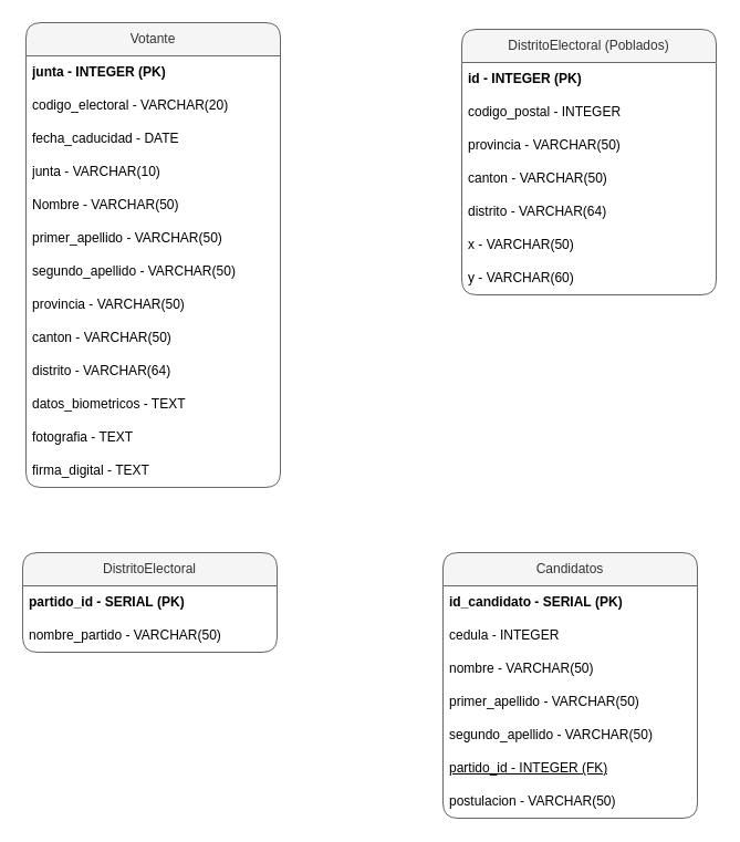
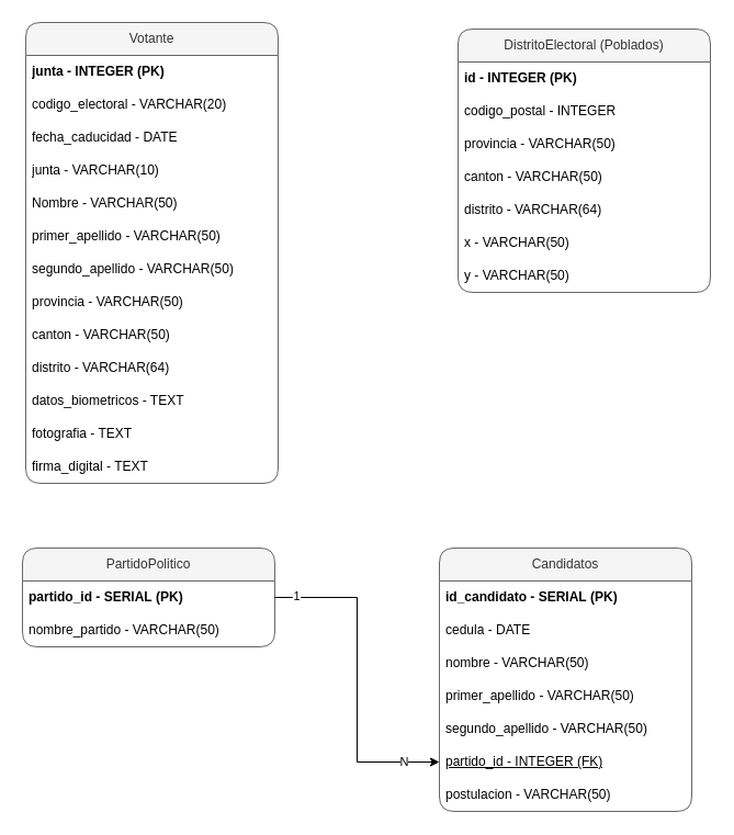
  <mxCell id="0" />
  <mxCell id="1" parent="0" />
  <mxCell id="2" value="Votante" style="swimlane;fontStyle=0;childLayout=stackLayout;horizontal=1;startSize=30;horizontalStack=0;resizeParent=1;resizeParentMax=0;resizeLast=0;collapsible=1;marginBottom=0;whiteSpace=wrap;html=1;fillColor=#f5f5f5;strokeColor=#666666;fontColor=#333333;rounded=1;" parent="1" vertex="1"><mxGeometry x="23" y="20" width="230" height="420" as="geometry" /></mxCell>
  <mxCell id="3" value="&lt;b&gt;junta -&amp;nbsp;&lt;/b&gt;&lt;b&gt;INTEGER&amp;nbsp;&lt;/b&gt;&lt;b&gt;(PK)&lt;/b&gt;" style="text;strokeColor=none;fillColor=none;align=left;verticalAlign=middle;spacingLeft=4;spacingRight=4;overflow=hidden;points=[[0,0.5],[1,0.5]];portConstraint=eastwest;rotatable=0;whiteSpace=wrap;html=1;" parent="2" vertex="1"><mxGeometry y="30" width="230" height="30" as="geometry" /></mxCell>
  <mxCell id="4" value="codigo_electoral - VARCHAR(20)" style="text;strokeColor=none;fillColor=none;align=left;verticalAlign=middle;spacingLeft=4;spacingRight=4;overflow=hidden;points=[[0,0.5],[1,0.5]];portConstraint=eastwest;rotatable=0;whiteSpace=wrap;html=1;" parent="2" vertex="1"><mxGeometry y="60" width="230" height="30" as="geometry" /></mxCell>
  <mxCell id="5" value="fecha_caducidad - DATE" style="text;strokeColor=none;fillColor=none;align=left;verticalAlign=middle;spacingLeft=4;spacingRight=4;overflow=hidden;points=[[0,0.5],[1,0.5]];portConstraint=eastwest;rotatable=0;whiteSpace=wrap;html=1;" parent="2" vertex="1"><mxGeometry y="90" width="230" height="30" as="geometry" /></mxCell>
  <mxCell id="6" value="junta - VARCHAR(10)" style="text;strokeColor=none;fillColor=none;align=left;verticalAlign=middle;spacingLeft=4;spacingRight=4;overflow=hidden;points=[[0,0.5],[1,0.5]];portConstraint=eastwest;rotatable=0;whiteSpace=wrap;html=1;" parent="2" vertex="1"><mxGeometry y="120" width="230" height="30" as="geometry" /></mxCell>
  <mxCell id="7" value="Nombre - VARCHAR(50)" style="text;strokeColor=none;fillColor=none;align=left;verticalAlign=middle;spacingLeft=4;spacingRight=4;overflow=hidden;points=[[0,0.5],[1,0.5]];portConstraint=eastwest;rotatable=0;whiteSpace=wrap;html=1;" parent="2" vertex="1"><mxGeometry y="150" width="230" height="30" as="geometry" /></mxCell>
  <mxCell id="8" value="primer_apellido - VARCHAR(50)" style="text;strokeColor=none;fillColor=none;align=left;verticalAlign=middle;spacingLeft=4;spacingRight=4;overflow=hidden;points=[[0,0.5],[1,0.5]];portConstraint=eastwest;rotatable=0;whiteSpace=wrap;html=1;" parent="2" vertex="1"><mxGeometry y="180" width="230" height="30" as="geometry" /></mxCell>
  <mxCell id="9" value="segundo_apellido - VARCHAR(50)" style="text;strokeColor=none;fillColor=none;align=left;verticalAlign=middle;spacingLeft=4;spacingRight=4;overflow=hidden;points=[[0,0.5],[1,0.5]];portConstraint=eastwest;rotatable=0;whiteSpace=wrap;html=1;" parent="2" vertex="1"><mxGeometry y="210" width="230" height="30" as="geometry" /></mxCell>
  <mxCell id="10" value="provincia - VARCHAR(50)" style="text;strokeColor=none;fillColor=none;align=left;verticalAlign=middle;spacingLeft=4;spacingRight=4;overflow=hidden;points=[[0,0.5],[1,0.5]];portConstraint=eastwest;rotatable=0;whiteSpace=wrap;html=1;" parent="2" vertex="1"><mxGeometry y="240" width="230" height="30" as="geometry" /></mxCell>
  <mxCell id="11" value="canton - VARCHAR(50)" style="text;strokeColor=none;fillColor=none;align=left;verticalAlign=middle;spacingLeft=4;spacingRight=4;overflow=hidden;points=[[0,0.5],[1,0.5]];portConstraint=eastwest;rotatable=0;whiteSpace=wrap;html=1;" parent="2" vertex="1"><mxGeometry y="270" width="230" height="30" as="geometry" /></mxCell>
  <mxCell id="12" value="distrito - VARCHAR(64)" style="text;strokeColor=none;fillColor=none;align=left;verticalAlign=middle;spacingLeft=4;spacingRight=4;overflow=hidden;points=[[0,0.5],[1,0.5]];portConstraint=eastwest;rotatable=0;whiteSpace=wrap;html=1;" parent="2" vertex="1"><mxGeometry y="300" width="230" height="30" as="geometry" /></mxCell>
  <mxCell id="13" value="datos_biometricos - TEXT" style="text;strokeColor=none;fillColor=none;align=left;verticalAlign=middle;spacingLeft=4;spacingRight=4;overflow=hidden;points=[[0,0.5],[1,0.5]];portConstraint=eastwest;rotatable=0;whiteSpace=wrap;html=1;" parent="2" vertex="1"><mxGeometry y="330" width="230" height="30" as="geometry" /></mxCell>
  <mxCell id="14" value="fotografia - TEXT" style="text;strokeColor=none;fillColor=none;align=left;verticalAlign=middle;spacingLeft=4;spacingRight=4;overflow=hidden;points=[[0,0.5],[1,0.5]];portConstraint=eastwest;rotatable=0;whiteSpace=wrap;html=1;" parent="2" vertex="1"><mxGeometry y="360" width="230" height="30" as="geometry" /></mxCell>
  <mxCell id="15" value="firma_digital - TEXT" style="text;strokeColor=none;fillColor=none;align=left;verticalAlign=middle;spacingLeft=4;spacingRight=4;overflow=hidden;points=[[0,0.5],[1,0.5]];portConstraint=eastwest;rotatable=0;whiteSpace=wrap;html=1;" parent="2" vertex="1"><mxGeometry y="390" width="230" height="30" as="geometry" /></mxCell>
  <mxCell id="16" value="DistritoElectoral (Poblados)" style="swimlane;fontStyle=0;childLayout=stackLayout;horizontal=1;startSize=30;horizontalStack=0;resizeParent=1;resizeParentMax=0;resizeLast=0;collapsible=1;marginBottom=0;whiteSpace=wrap;html=1;fillColor=#f5f5f5;fontColor=#333333;strokeColor=#666666;shadow=0;glass=0;rounded=1;" parent="1" vertex="1"><mxGeometry x="417" y="26" width="230" height="240" as="geometry" /></mxCell>
  <mxCell id="17" value="&lt;b&gt;id - INTEGER (PK)&lt;/b&gt;" style="text;strokeColor=none;fillColor=none;align=left;verticalAlign=middle;spacingLeft=4;spacingRight=4;overflow=hidden;points=[[0,0.5],[1,0.5]];portConstraint=eastwest;rotatable=0;whiteSpace=wrap;html=1;" vertex="1" parent="16"><mxGeometry y="30" width="230" height="30" as="geometry" /></mxCell>
  <mxCell id="18" value="codigo_postal - INTEGER" style="text;strokeColor=none;fillColor=none;align=left;verticalAlign=middle;spacingLeft=4;spacingRight=4;overflow=hidden;points=[[0,0.5],[1,0.5]];portConstraint=eastwest;rotatable=0;whiteSpace=wrap;html=1;" parent="16" vertex="1"><mxGeometry y="60" width="230" height="30" as="geometry" /></mxCell>
  <mxCell id="19" value="provincia - VARCHAR(50)" style="text;strokeColor=none;fillColor=none;align=left;verticalAlign=middle;spacingLeft=4;spacingRight=4;overflow=hidden;points=[[0,0.5],[1,0.5]];portConstraint=eastwest;rotatable=0;whiteSpace=wrap;html=1;" parent="16" vertex="1"><mxGeometry y="90" width="230" height="30" as="geometry" /></mxCell>
  <mxCell id="20" value="canton - VARCHAR(50)" style="text;strokeColor=none;fillColor=none;align=left;verticalAlign=middle;spacingLeft=4;spacingRight=4;overflow=hidden;points=[[0,0.5],[1,0.5]];portConstraint=eastwest;rotatable=0;whiteSpace=wrap;html=1;" parent="16" vertex="1"><mxGeometry y="120" width="230" height="30" as="geometry" /></mxCell>
  <mxCell id="21" value="distrito - VARCHAR(64)" style="text;strokeColor=none;fillColor=none;align=left;verticalAlign=middle;spacingLeft=4;spacingRight=4;overflow=hidden;points=[[0,0.5],[1,0.5]];portConstraint=eastwest;rotatable=0;whiteSpace=wrap;html=1;" parent="16" vertex="1"><mxGeometry y="150" width="230" height="30" as="geometry" /></mxCell>
  <mxCell id="22" value="x - VARCHAR(50)" style="text;strokeColor=none;fillColor=none;align=left;verticalAlign=middle;spacingLeft=4;spacingRight=4;overflow=hidden;points=[[0,0.5],[1,0.5]];portConstraint=eastwest;rotatable=0;whiteSpace=wrap;html=1;" parent="16" vertex="1"><mxGeometry y="180" width="230" height="30" as="geometry" /></mxCell>
- <mxCell id="23" value="y - VARCHAR(60)" style="text;strokeColor=none;fillColor=none;align=left;verticalAlign=middle;spacingLeft=4;spacingRight=4;overflow=hidden;points=[[0,0.5],[1,0.5]];portConstraint=eastwest;rotatable=0;whiteSpace=wrap;html=1;" parent="16" vertex="1"><mxGeometry y="210" width="230" height="30" as="geometry" /></mxCell>
+ <mxCell id="23" value="y - VARCHAR(50)" style="text;strokeColor=none;fillColor=none;align=left;verticalAlign=middle;spacingLeft=4;spacingRight=4;overflow=hidden;points=[[0,0.5],[1,0.5]];portConstraint=eastwest;rotatable=0;whiteSpace=wrap;html=1;" parent="16" vertex="1"><mxGeometry y="210" width="230" height="30" as="geometry" /></mxCell>
  <mxCell id="24" value="Candidatos" style="swimlane;fontStyle=0;childLayout=stackLayout;horizontal=1;startSize=30;horizontalStack=0;resizeParent=1;resizeParentMax=0;resizeLast=0;collapsible=1;marginBottom=0;whiteSpace=wrap;html=1;fillColor=#f5f5f5;fontColor=#333333;strokeColor=#666666;shadow=0;glass=0;rounded=1;" parent="1" vertex="1"><mxGeometry x="400" y="499" width="230" height="240" as="geometry" /></mxCell>
  <mxCell id="25" value="&lt;b&gt;id_candidato -&amp;nbsp;&lt;/b&gt;&lt;b&gt;SERIAL&amp;nbsp;&lt;/b&gt;&lt;b&gt;(PK)&lt;/b&gt;" style="text;strokeColor=none;fillColor=none;align=left;verticalAlign=middle;spacingLeft=4;spacingRight=4;overflow=hidden;points=[[0,0.5],[1,0.5]];portConstraint=eastwest;rotatable=0;whiteSpace=wrap;html=1;" parent="24" vertex="1"><mxGeometry y="30" width="230" height="30" as="geometry" /></mxCell>
- <mxCell id="26" value="cedula - INTEGER" style="text;strokeColor=none;fillColor=none;align=left;verticalAlign=middle;spacingLeft=4;spacingRight=4;overflow=hidden;points=[[0,0.5],[1,0.5]];portConstraint=eastwest;rotatable=0;whiteSpace=wrap;html=1;" parent="24" vertex="1"><mxGeometry y="60" width="230" height="30" as="geometry" /></mxCell>
+ <mxCell id="26" value="cedula - DATE" style="text;strokeColor=none;fillColor=none;align=left;verticalAlign=middle;spacingLeft=4;spacingRight=4;overflow=hidden;points=[[0,0.5],[1,0.5]];portConstraint=eastwest;rotatable=0;whiteSpace=wrap;html=1;" parent="24" vertex="1"><mxGeometry y="60" width="230" height="30" as="geometry" /></mxCell>
  <mxCell id="27" value="nombre - VARCHAR(50)" style="text;strokeColor=none;fillColor=none;align=left;verticalAlign=middle;spacingLeft=4;spacingRight=4;overflow=hidden;points=[[0,0.5],[1,0.5]];portConstraint=eastwest;rotatable=0;whiteSpace=wrap;html=1;" parent="24" vertex="1"><mxGeometry y="90" width="230" height="30" as="geometry" /></mxCell>
  <mxCell id="28" value="primer_apellido - VARCHAR(50)" style="text;strokeColor=none;fillColor=none;align=left;verticalAlign=middle;spacingLeft=4;spacingRight=4;overflow=hidden;points=[[0,0.5],[1,0.5]];portConstraint=eastwest;rotatable=0;whiteSpace=wrap;html=1;" parent="24" vertex="1"><mxGeometry y="120" width="230" height="30" as="geometry" /></mxCell>
  <mxCell id="29" value="segundo_apellido - VARCHAR(50)" style="text;strokeColor=none;fillColor=none;align=left;verticalAlign=middle;spacingLeft=4;spacingRight=4;overflow=hidden;points=[[0,0.5],[1,0.5]];portConstraint=eastwest;rotatable=0;whiteSpace=wrap;html=1;" parent="24" vertex="1"><mxGeometry y="150" width="230" height="30" as="geometry" /></mxCell>
  <mxCell id="30" value="&lt;u&gt;partido_id - INTEGER (FK)&lt;/u&gt;" style="text;strokeColor=none;fillColor=none;align=left;verticalAlign=middle;spacingLeft=4;spacingRight=4;overflow=hidden;points=[[0,0.5],[1,0.5]];portConstraint=eastwest;rotatable=0;whiteSpace=wrap;html=1;" parent="24" vertex="1"><mxGeometry y="180" width="230" height="30" as="geometry" /></mxCell>
  <mxCell id="31" value="postulacion - VARCHAR(50)" style="text;strokeColor=none;fillColor=none;align=left;verticalAlign=middle;spacingLeft=4;spacingRight=4;overflow=hidden;points=[[0,0.5],[1,0.5]];portConstraint=eastwest;rotatable=0;whiteSpace=wrap;html=1;" parent="24" vertex="1"><mxGeometry y="210" width="230" height="30" as="geometry" /></mxCell>
- <mxCell id="32" value="DistritoElectoral" style="swimlane;fontStyle=0;childLayout=stackLayout;horizontal=1;startSize=30;horizontalStack=0;resizeParent=1;resizeParentMax=0;resizeLast=0;collapsible=1;marginBottom=0;whiteSpace=wrap;html=1;fillColor=#f5f5f5;fontColor=#333333;strokeColor=#666666;shadow=0;glass=0;rounded=1;" parent="1" vertex="1"><mxGeometry x="20" y="499" width="230" height="90" as="geometry" /></mxCell>
+ <mxCell id="32" value="PartidoPolitico" style="swimlane;fontStyle=0;childLayout=stackLayout;horizontal=1;startSize=30;horizontalStack=0;resizeParent=1;resizeParentMax=0;resizeLast=0;collapsible=1;marginBottom=0;whiteSpace=wrap;html=1;fillColor=#f5f5f5;fontColor=#333333;strokeColor=#666666;shadow=0;glass=0;rounded=1;" parent="1" vertex="1"><mxGeometry x="20" y="499" width="230" height="90" as="geometry" /></mxCell>
  <mxCell id="33" value="&lt;b&gt;partido_id - SERIAL&amp;nbsp;&lt;/b&gt;&lt;b&gt;(PK)&lt;/b&gt;" style="text;strokeColor=none;fillColor=none;align=left;verticalAlign=middle;spacingLeft=4;spacingRight=4;overflow=hidden;points=[[0,0.5],[1,0.5]];portConstraint=eastwest;rotatable=0;whiteSpace=wrap;html=1;" parent="32" vertex="1"><mxGeometry y="30" width="230" height="30" as="geometry" /></mxCell>
  <mxCell id="34" value="nombre_partido - VARCHAR(50)" style="text;strokeColor=none;fillColor=none;align=left;verticalAlign=middle;spacingLeft=4;spacingRight=4;overflow=hidden;points=[[0,0.5],[1,0.5]];portConstraint=eastwest;rotatable=0;whiteSpace=wrap;html=1;" parent="32" vertex="1"><mxGeometry y="60" width="230" height="30" as="geometry" /></mxCell>
+ <mxCell id="35" style="edgeStyle=orthogonalEdgeStyle;rounded=0;orthogonalLoop=1;jettySize=auto;html=1;entryX=0;entryY=0.5;entryDx=0;entryDy=0;" parent="1" source="33" target="30" edge="1"><mxGeometry relative="1" as="geometry" /></mxCell>
+ <mxCell id="36" value="1" style="edgeLabel;html=1;align=center;verticalAlign=middle;resizable=0;points=[];" parent="35" vertex="1" connectable="0"><mxGeometry x="-0.873" y="2" relative="1" as="geometry"><mxPoint as="offset" /></mxGeometry></mxCell>
+ <mxCell id="37" value="N" style="edgeLabel;html=1;align=center;verticalAlign=middle;resizable=0;points=[];" parent="35" vertex="1" connectable="0"><mxGeometry x="0.78" y="1" relative="1" as="geometry"><mxPoint as="offset" /></mxGeometry></mxCell>
